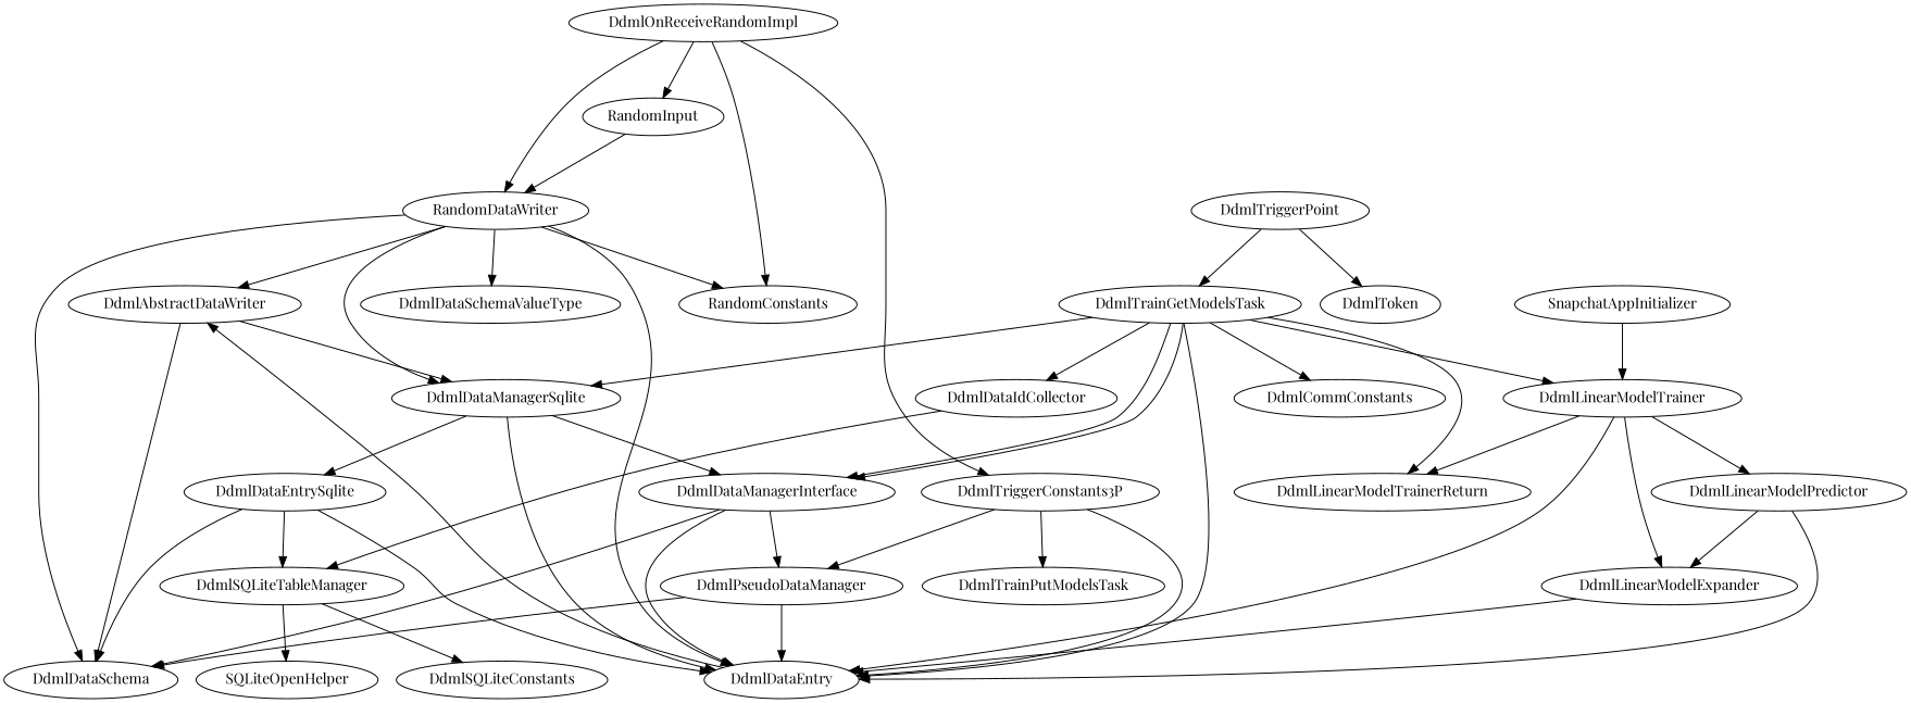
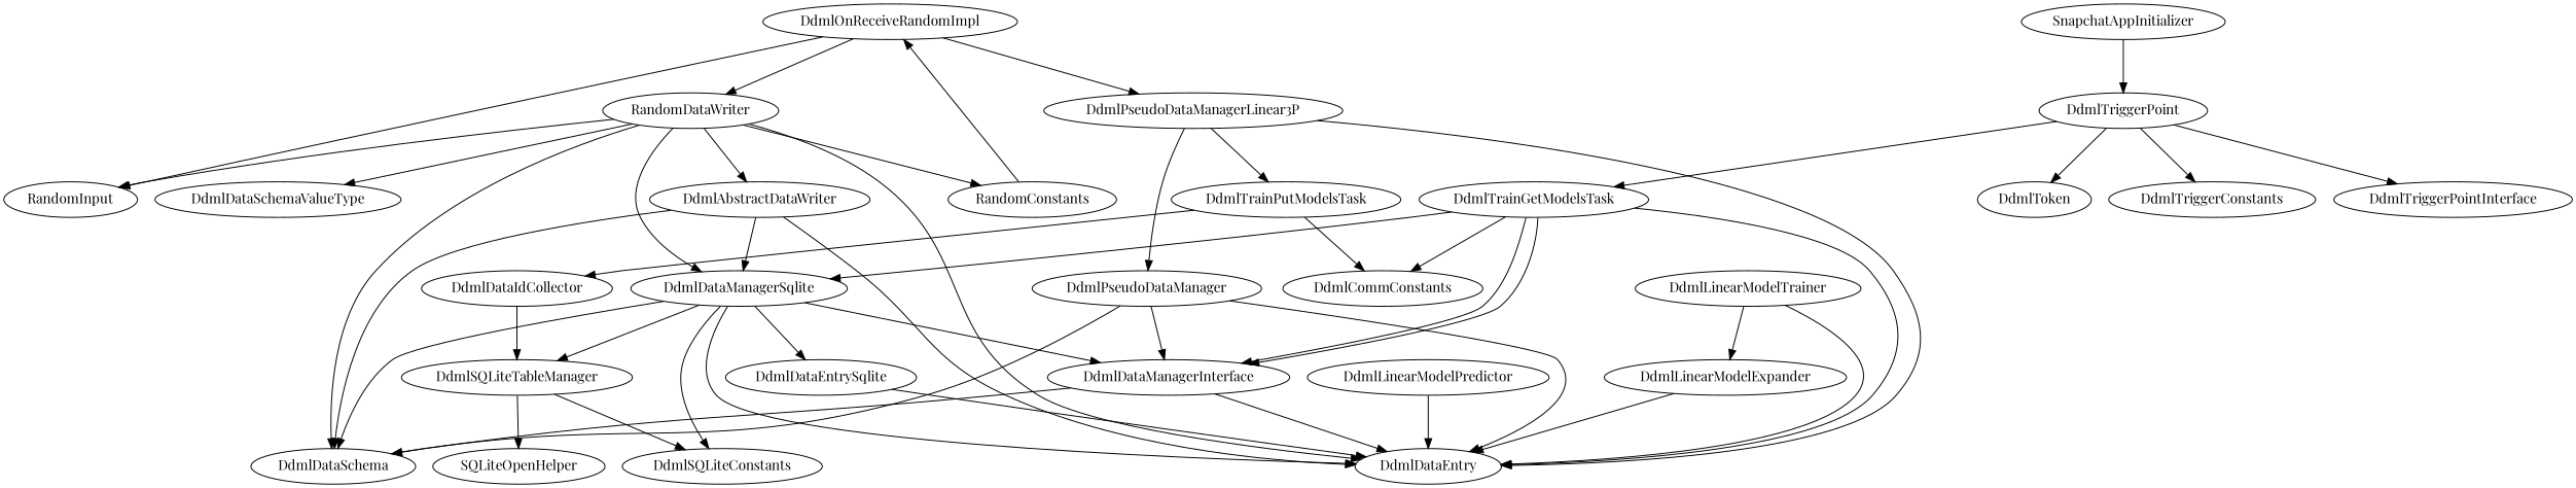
  digraph {
    fontname="Playfair Display"
    ranksep=.75
    node [fontname="Playfair Display"]
    edge [fontname="Playfair Display"]
    DdmlOnReceiveRandomImpl
    RandomDataWriter
    RandomInput
-   DdmlPseudoDataManagerLinear3P [label=DdmlTriggerConstants3P]
+   DdmlPseudoDataManagerLinear3P
    RandomConstants
    DdmlAbstractDataWriter
    DdmlDataSchema
    DdmlDataManagerSqlite
    DdmlDataEntry
    DdmlDataSchemaValueType
    DdmlPseudoDataManager
    DdmlTrainPutModelsTask
    DdmlDataManagerInterface
    DdmlDataEntrySqlite
    DdmlSQLiteTableManager
    DdmlSQLiteConstants
    DdmlTriggerPoint
+   DdmlTriggerPointInterface
    DdmlToken
    DdmlTrainGetModelsTask
+   DdmlTriggerConstants
    DdmlDataIdCollector
    DdmlLinearModelTrainer
-   DdmlLinearModelTrainerReturn
    DdmlCommConstants
    DdmlLinearModelExpander
    DdmlLinearModelPredictor
    SQLiteOpenHelper
    SnapchatAppInitializer
    DdmlOnReceiveRandomImpl -> RandomDataWriter
    DdmlOnReceiveRandomImpl -> RandomInput
    DdmlOnReceiveRandomImpl -> DdmlPseudoDataManagerLinear3P
-   DdmlOnReceiveRandomImpl -> RandomConstants
-   RandomInput -> RandomDataWriter
+   RandomConstants -> DdmlOnReceiveRandomImpl
+   RandomDataWriter -> RandomInput
    RandomDataWriter -> RandomConstants
    RandomDataWriter -> DdmlAbstractDataWriter
    RandomDataWriter -> DdmlDataSchema
    RandomDataWriter -> DdmlDataManagerSqlite
    RandomDataWriter -> DdmlDataEntry
    RandomDataWriter -> DdmlDataSchemaValueType
    DdmlPseudoDataManagerLinear3P -> DdmlDataEntry
    DdmlPseudoDataManagerLinear3P -> DdmlPseudoDataManager
    DdmlPseudoDataManagerLinear3P -> DdmlTrainPutModelsTask
    DdmlAbstractDataWriter -> DdmlDataSchema
    DdmlAbstractDataWriter -> DdmlDataManagerSqlite
-   DdmlDataEntry -> DdmlAbstractDataWriter
-   DdmlDataEntrySqlite -> DdmlDataSchema
+   DdmlAbstractDataWriter -> DdmlDataEntry
+   DdmlDataManagerSqlite -> DdmlDataSchema
    DdmlDataManagerSqlite -> DdmlDataEntry
    DdmlDataManagerSqlite -> DdmlDataManagerInterface
    DdmlDataManagerSqlite -> DdmlDataEntrySqlite
-   DdmlDataEntrySqlite -> DdmlSQLiteTableManager
+   DdmlDataManagerSqlite -> DdmlSQLiteTableManager
+   DdmlDataManagerSqlite -> DdmlSQLiteConstants
    DdmlPseudoDataManager -> DdmlDataSchema
    DdmlPseudoDataManager -> DdmlDataEntry
-   DdmlDataManagerInterface -> DdmlPseudoDataManager
+   DdmlPseudoDataManager -> DdmlDataManagerInterface
+   DdmlTrainPutModelsTask -> DdmlCommConstants
    DdmlDataManagerInterface -> DdmlDataSchema
    DdmlDataManagerInterface -> DdmlDataEntry
    DdmlDataEntrySqlite -> DdmlDataEntry
    DdmlSQLiteTableManager -> DdmlSQLiteConstants
    DdmlSQLiteTableManager -> SQLiteOpenHelper
+   DdmlTriggerPoint -> DdmlTriggerPointInterface
    DdmlTriggerPoint -> DdmlToken
    DdmlTriggerPoint -> DdmlTrainGetModelsTask
+   DdmlTriggerPoint -> DdmlTriggerConstants
    DdmlTrainGetModelsTask -> DdmlDataManagerSqlite
    DdmlTrainGetModelsTask -> DdmlDataEntry
    DdmlTrainGetModelsTask -> DdmlDataManagerInterface
    DdmlTrainGetModelsTask -> DdmlDataManagerInterface
-   DdmlTrainGetModelsTask -> DdmlDataIdCollector
-   DdmlTrainGetModelsTask -> DdmlLinearModelTrainer
-   DdmlTrainGetModelsTask -> DdmlLinearModelTrainerReturn
+   DdmlTrainPutModelsTask -> DdmlDataIdCollector
    DdmlTrainGetModelsTask -> DdmlCommConstants
    DdmlDataIdCollector -> DdmlSQLiteTableManager
    DdmlLinearModelTrainer -> DdmlDataEntry
-   DdmlLinearModelTrainer -> DdmlLinearModelTrainerReturn
    DdmlLinearModelTrainer -> DdmlLinearModelExpander
-   DdmlLinearModelTrainer -> DdmlLinearModelPredictor
    DdmlLinearModelExpander -> DdmlDataEntry
    DdmlLinearModelPredictor -> DdmlDataEntry
-   DdmlLinearModelPredictor -> DdmlLinearModelExpander
-   SnapchatAppInitializer -> DdmlLinearModelTrainer
+   SnapchatAppInitializer -> DdmlTriggerPoint
  }
